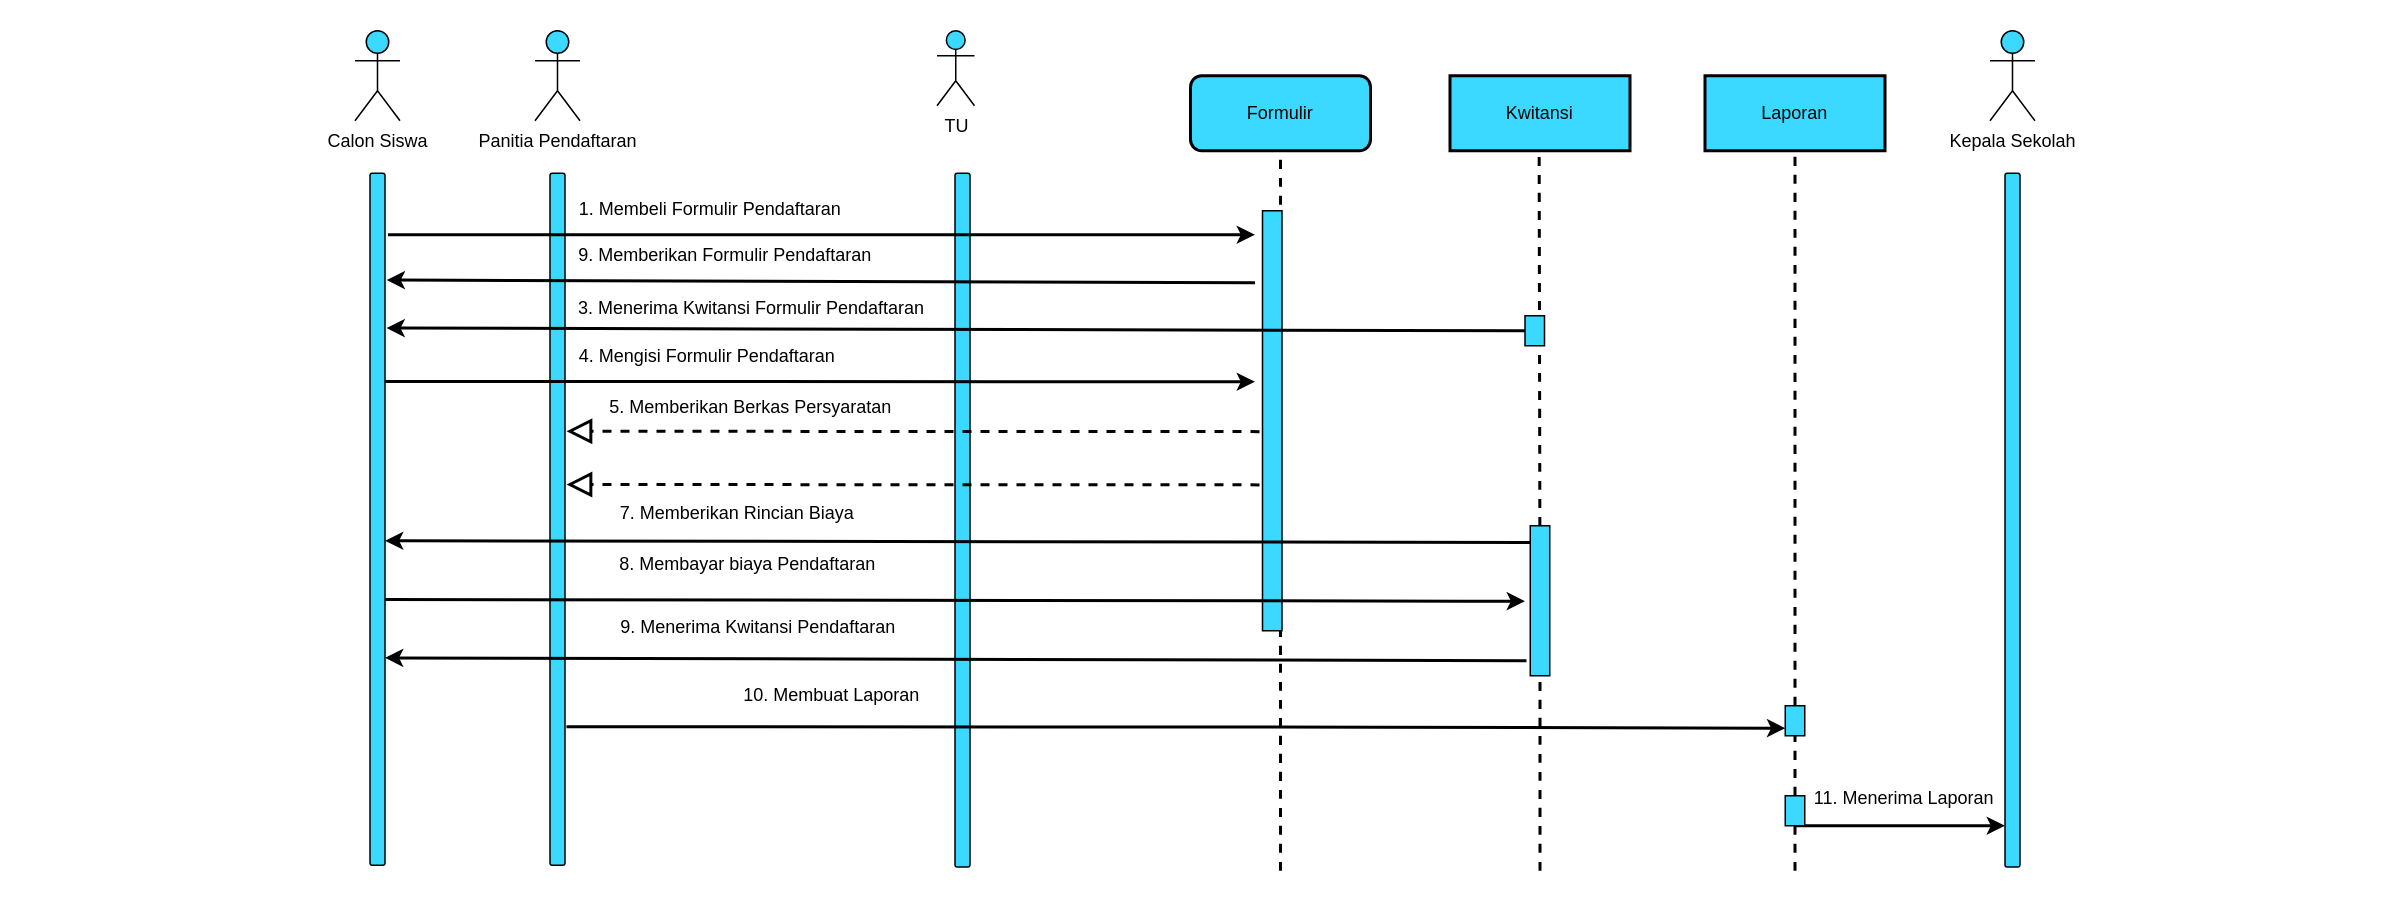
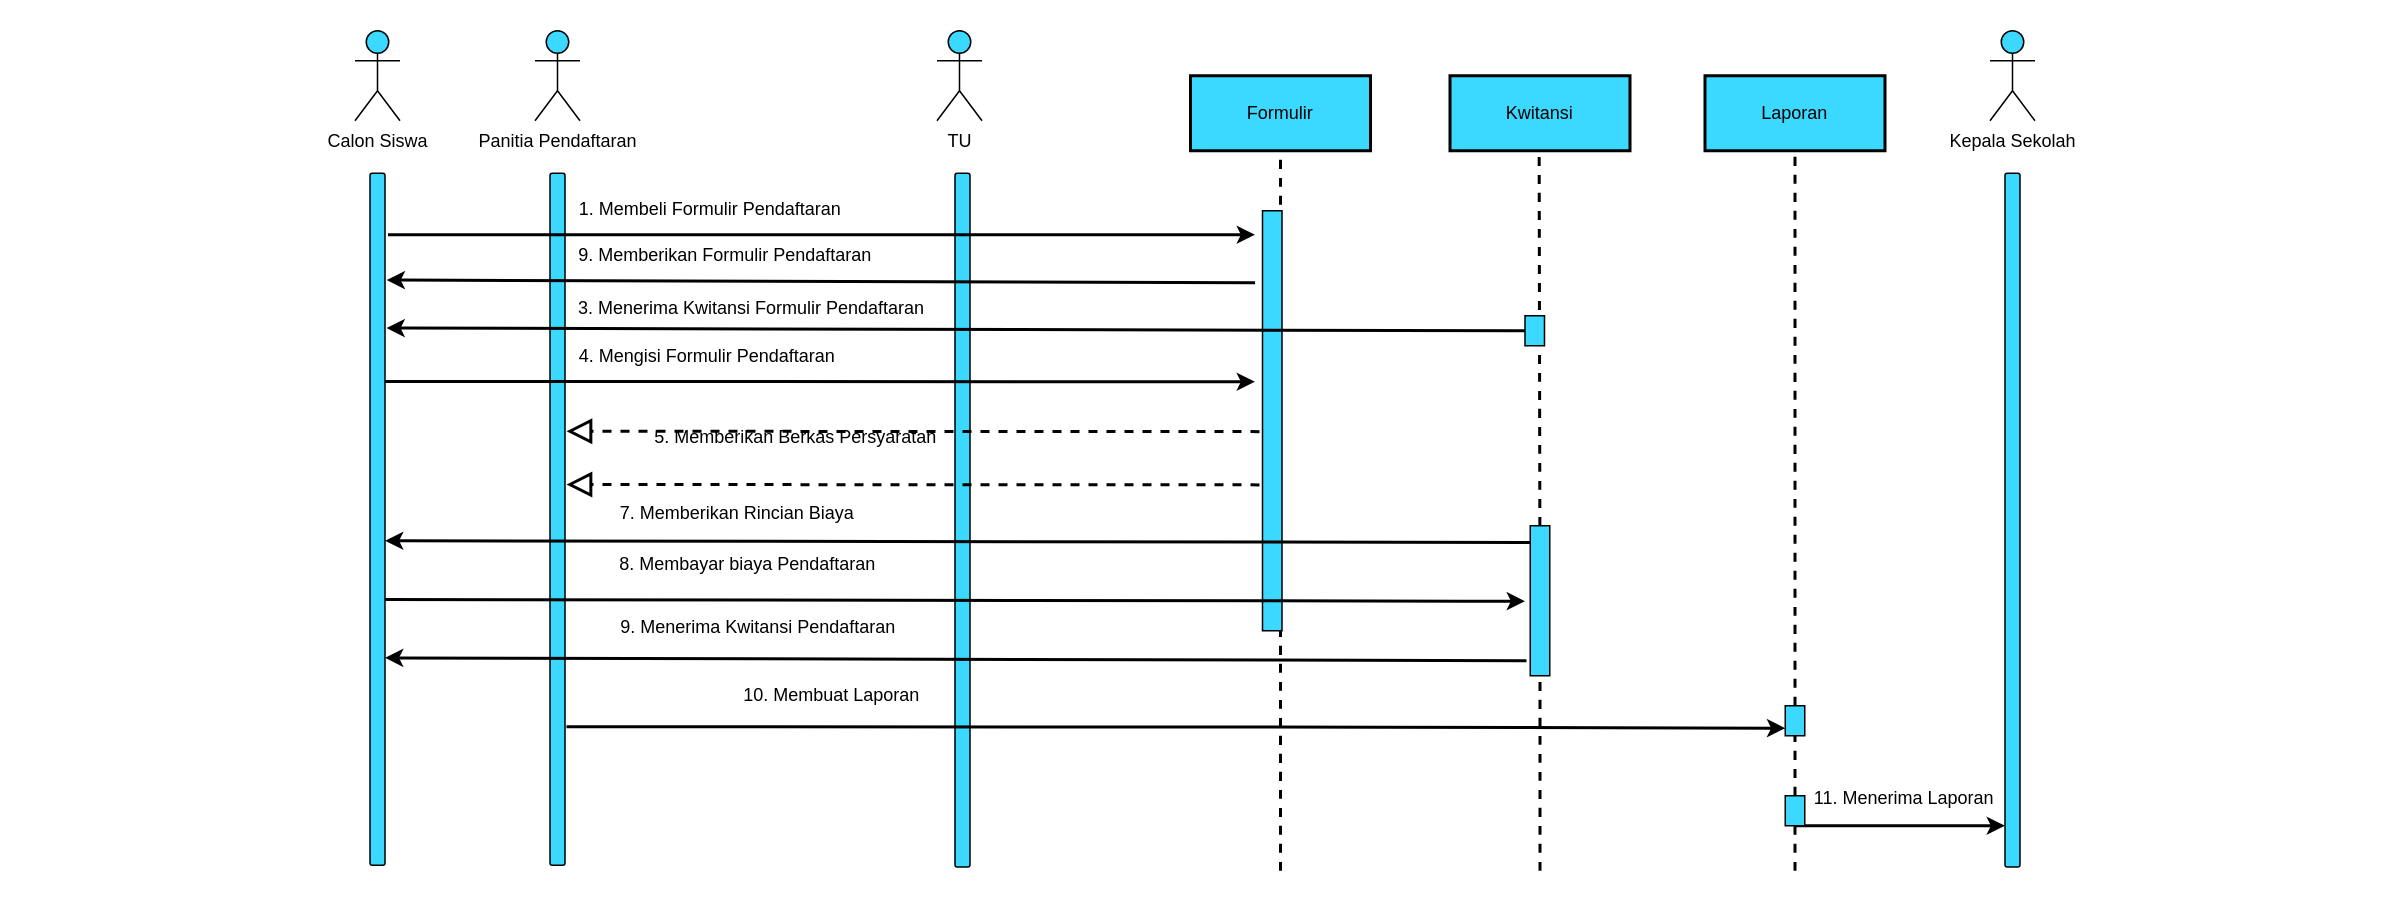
  <mxCell id="0" />
  <mxCell id="1" parent="0" />
  <mxCell id="2" value="Calon Siswa" style="shape=umlActor;verticalLabelPosition=bottom;verticalAlign=top;html=1;outlineConnect=0;fillColor=#3BD8FF;" parent="1" vertex="1"><mxGeometry x="236" y="20" width="30" height="60" as="geometry" /></mxCell>
  <mxCell id="3" value="Panitia Pendaftaran" style="shape=umlActor;verticalLabelPosition=bottom;verticalAlign=top;html=1;outlineConnect=0;fillColor=#3BD8FF;" parent="1" vertex="1"><mxGeometry x="356" y="20" width="30" height="60" as="geometry" /></mxCell>
- <mxCell id="4" value="TU" style="shape=umlActor;verticalLabelPosition=bottom;verticalAlign=top;html=1;outlineConnect=0;fillColor=#3BD8FF;" parent="1" vertex="1"><mxGeometry x="624" y="20" width="25" height="50" as="geometry" /></mxCell>
+ <mxCell id="4" value="TU" style="shape=umlActor;verticalLabelPosition=bottom;verticalAlign=top;html=1;outlineConnect=0;fillColor=#3BD8FF;" parent="1" vertex="1"><mxGeometry x="624" y="20" width="30" height="60" as="geometry" /></mxCell>
  <mxCell id="5" value="Kepala Sekolah" style="shape=umlActor;verticalLabelPosition=bottom;verticalAlign=top;html=1;outlineConnect=0;fillColor=#3BD8FF;" parent="1" vertex="1"><mxGeometry x="1326" y="20" width="30" height="60" as="geometry" /></mxCell>
  <mxCell id="6" value="" style="rounded=1;whiteSpace=wrap;html=1;fillColor=#3BD8FF;rotation=-90;" parent="1" vertex="1"><mxGeometry x="20.38" y="340.63" width="461.25" height="10" as="geometry" /></mxCell>
  <mxCell id="7" value="" style="rounded=1;whiteSpace=wrap;html=1;fillColor=#3BD8FF;rotation=-90;" parent="1" vertex="1"><mxGeometry x="140.38" y="340.63" width="461.25" height="10" as="geometry" /></mxCell>
  <mxCell id="8" value="" style="rounded=1;whiteSpace=wrap;html=1;fillColor=#3BD8FF;rotation=-90;" parent="1" vertex="1"><mxGeometry x="409.75" y="341.25" width="462.5" height="10" as="geometry" /></mxCell>
- <mxCell id="9" value="Formulir" style="whiteSpace=wrap;html=1;fillColor=#3BD8FF;strokeWidth=2;rounded=1;" parent="1" vertex="1"><mxGeometry x="793" y="50" width="120" height="50" as="geometry" /></mxCell>
+ <mxCell id="9" value="Formulir" style="rounded=0;whiteSpace=wrap;html=1;fillColor=#3BD8FF;strokeWidth=2;" parent="1" vertex="1"><mxGeometry x="793" y="50" width="120" height="50" as="geometry" /></mxCell>
  <mxCell id="10" value="Laporan" style="rounded=0;whiteSpace=wrap;html=1;fillColor=#3BD8FF;strokeWidth=2;" parent="1" vertex="1"><mxGeometry x="1136" y="50" width="120" height="50" as="geometry" /></mxCell>
  <mxCell id="11" value="" style="endArrow=classic;html=1;rounded=0;exitX=0.911;exitY=1.2;exitDx=0;exitDy=0;exitPerimeter=0;strokeWidth=2;" parent="1" source="6" edge="1"><mxGeometry width="50" height="50" relative="1" as="geometry"><mxPoint x="476" y="320" as="sourcePoint" /><mxPoint x="836" y="156" as="targetPoint" /></mxGeometry></mxCell>
  <mxCell id="12" value="" style="endArrow=none;dashed=1;html=1;strokeColor=default;strokeWidth=2;curved=1;entryX=0.5;entryY=1;entryDx=0;entryDy=0;" parent="1" target="9" edge="1"><mxGeometry width="50" height="50" relative="1" as="geometry"><mxPoint x="853" y="580" as="sourcePoint" /><mxPoint x="896" y="100" as="targetPoint" /></mxGeometry></mxCell>
  <mxCell id="13" value="" style="rounded=0;whiteSpace=wrap;html=1;strokeWidth=1;fillColor=#3BD8FF;" parent="1" vertex="1"><mxGeometry x="841" y="140" width="13" height="280" as="geometry" /></mxCell>
  <mxCell id="14" value="1. Membeli Formulir Pendaftaran" style="text;html=1;strokeColor=none;fillColor=none;align=center;verticalAlign=middle;whiteSpace=wrap;rounded=0;" parent="1" vertex="1"><mxGeometry x="363" y="124" width="220" height="30" as="geometry" /></mxCell>
  <mxCell id="15" value="" style="endArrow=classic;html=1;rounded=0;exitX=0.75;exitY=1;exitDx=0;exitDy=0;strokeWidth=2;" parent="1" edge="1"><mxGeometry width="50" height="50" relative="1" as="geometry"><mxPoint x="256" y="253.75" as="sourcePoint" /><mxPoint x="836" y="254" as="targetPoint" /><Array as="points"><mxPoint x="796" y="254" /></Array></mxGeometry></mxCell>
  <mxCell id="16" value="9. Memberikan Formulir Pendaftaran" style="text;html=1;strokeColor=none;fillColor=none;align=center;verticalAlign=middle;whiteSpace=wrap;rounded=0;" parent="1" vertex="1"><mxGeometry x="373" y="155" width="220" height="30" as="geometry" /></mxCell>
  <mxCell id="17" value="4. Mengisi Formulir Pendaftaran" style="text;html=1;strokeColor=none;fillColor=none;align=center;verticalAlign=middle;whiteSpace=wrap;rounded=0;" parent="1" vertex="1"><mxGeometry x="361" y="222" width="220" height="30" as="geometry" /></mxCell>
  <mxCell id="18" value="" style="endArrow=classic;html=1;rounded=0;strokeWidth=2;entryX=0.84;entryY=1.111;entryDx=0;entryDy=0;entryPerimeter=0;" parent="1" edge="1"><mxGeometry width="50" height="50" relative="1" as="geometry"><mxPoint x="836" y="188" as="sourcePoint" /><mxPoint x="257.11" y="186.2" as="targetPoint" /></mxGeometry></mxCell>
  <mxCell id="19" value="Kwitansi" style="rounded=0;whiteSpace=wrap;html=1;fillColor=#3BD8FF;strokeWidth=2;" parent="1" vertex="1"><mxGeometry x="966" y="50" width="120" height="50" as="geometry" /></mxCell>
  <mxCell id="20" value="" style="endArrow=none;dashed=1;html=1;strokeColor=default;strokeWidth=2;curved=1;entryX=0.5;entryY=1;entryDx=0;entryDy=0;startArrow=none;" parent="1" edge="1" source="31"><mxGeometry width="50" height="50" relative="1" as="geometry"><mxPoint x="1025.44" y="510" as="sourcePoint" /><mxPoint x="1025.44" y="100" as="targetPoint" /></mxGeometry></mxCell>
  <mxCell id="21" value="" style="rounded=0;whiteSpace=wrap;html=1;strokeWidth=1;fillColor=#3BD8FF;" parent="1" vertex="1"><mxGeometry x="1016" y="210" width="13" height="20" as="geometry" /></mxCell>
  <mxCell id="22" value="" style="endArrow=classic;html=1;rounded=0;strokeWidth=2;exitX=0;exitY=0.5;exitDx=0;exitDy=0;" parent="1" edge="1" source="21"><mxGeometry width="50" height="50" relative="1" as="geometry"><mxPoint x="1007" y="220" as="sourcePoint" /><mxPoint x="257" y="218.2" as="targetPoint" /></mxGeometry></mxCell>
  <mxCell id="23" value="3. Menerima Kwitansi Formulir Pendaftaran" style="text;html=1;strokeColor=none;fillColor=none;align=center;verticalAlign=middle;whiteSpace=wrap;rounded=0;" parent="1" vertex="1"><mxGeometry x="377" y="187" width="247" height="35" as="geometry" /></mxCell>
  <mxCell id="24" value="" style="endArrow=block;dashed=1;endFill=0;endSize=12;html=1;rounded=0;entryX=0.532;entryY=1.2;entryDx=0;entryDy=0;entryPerimeter=0;exitX=-0.077;exitY=0.593;exitDx=0;exitDy=0;exitPerimeter=0;strokeWidth=2;" edge="1" parent="1"><mxGeometry width="160" relative="1" as="geometry"><mxPoint x="838.999" y="287.25" as="sourcePoint" /><mxPoint x="377" y="287" as="targetPoint" /></mxGeometry></mxCell>
- <mxCell id="25" value="5. Memberikan Berkas Persyaratan" style="text;html=1;strokeColor=none;fillColor=none;align=center;verticalAlign=middle;whiteSpace=wrap;rounded=0;" vertex="1" parent="1"><mxGeometry x="390" y="256" width="220" height="30" as="geometry" /></mxCell>
+ <mxCell id="25" value="5. Memberikan Berkas Persyaratan" style="text;html=1;strokeColor=none;fillColor=none;align=center;verticalAlign=middle;whiteSpace=wrap;rounded=0;" vertex="1" parent="1"><mxGeometry x="420" y="276" width="220" height="30" as="geometry" /></mxCell>
  <mxCell id="26" value="" style="endArrow=block;dashed=1;endFill=0;endSize=12;html=1;rounded=0;entryX=0.532;entryY=1.2;entryDx=0;entryDy=0;entryPerimeter=0;exitX=-0.077;exitY=0.593;exitDx=0;exitDy=0;exitPerimeter=0;strokeWidth=2;" edge="1" parent="1"><mxGeometry width="160" relative="1" as="geometry"><mxPoint x="838.999" y="322.75" as="sourcePoint" /><mxPoint x="377" y="322.5" as="targetPoint" /></mxGeometry></mxCell>
  <mxCell id="27" value="" style="endArrow=classic;html=1;rounded=0;strokeWidth=2;entryX=0.84;entryY=1.111;entryDx=0;entryDy=0;entryPerimeter=0;exitX=0.5;exitY=0.111;exitDx=0;exitDy=0;exitPerimeter=0;" edge="1" parent="1" source="31"><mxGeometry width="50" height="50" relative="1" as="geometry"><mxPoint x="1012.997" y="361.93" as="sourcePoint" /><mxPoint x="256" y="360" as="targetPoint" /></mxGeometry></mxCell>
  <mxCell id="28" value="7. Memberikan Rincian Biaya" style="text;html=1;strokeColor=none;fillColor=none;align=center;verticalAlign=middle;whiteSpace=wrap;rounded=0;" vertex="1" parent="1"><mxGeometry x="381" y="327" width="220" height="30" as="geometry" /></mxCell>
  <mxCell id="29" value="" style="endArrow=classic;html=1;rounded=0;exitX=0.384;exitY=0.999;exitDx=0;exitDy=0;strokeWidth=2;exitPerimeter=0;" edge="1" parent="1" source="6"><mxGeometry width="50" height="50" relative="1" as="geometry"><mxPoint x="436" y="400" as="sourcePoint" /><mxPoint x="1016" y="400.25" as="targetPoint" /><Array as="points"><mxPoint x="976" y="400.25" /></Array></mxGeometry></mxCell>
  <mxCell id="30" value="8. Membayar biaya Pendaftaran" style="text;html=1;strokeColor=none;fillColor=none;align=center;verticalAlign=middle;whiteSpace=wrap;rounded=0;" vertex="1" parent="1"><mxGeometry x="388" y="361" width="220" height="30" as="geometry" /></mxCell>
  <mxCell id="31" value="" style="rounded=0;whiteSpace=wrap;html=1;strokeWidth=1;fillColor=#3BD8FF;" vertex="1" parent="1"><mxGeometry x="1019.5" y="350" width="13" height="100" as="geometry" /></mxCell>
  <mxCell id="32" value="" style="endArrow=none;dashed=1;html=1;strokeColor=default;strokeWidth=2;curved=1;entryX=0.5;entryY=1;entryDx=0;entryDy=0;" edge="1" parent="1" target="31"><mxGeometry width="50" height="50" relative="1" as="geometry"><mxPoint x="1026" y="580" as="sourcePoint" /><mxPoint x="1025.44" y="100" as="targetPoint" /></mxGeometry></mxCell>
  <mxCell id="33" value="" style="endArrow=classic;html=1;rounded=0;strokeWidth=2;entryX=0.84;entryY=1.111;entryDx=0;entryDy=0;entryPerimeter=0;exitX=-0.192;exitY=0.9;exitDx=0;exitDy=0;exitPerimeter=0;" edge="1" parent="1" source="31"><mxGeometry width="50" height="50" relative="1" as="geometry"><mxPoint x="1012.997" y="440" as="sourcePoint" /><mxPoint x="256" y="438.07" as="targetPoint" /></mxGeometry></mxCell>
  <mxCell id="34" value="9. Menerima Kwitansi Pendaftaran" style="text;html=1;strokeColor=none;fillColor=none;align=center;verticalAlign=middle;whiteSpace=wrap;rounded=0;" vertex="1" parent="1"><mxGeometry x="395" y="403" width="220" height="30" as="geometry" /></mxCell>
  <mxCell id="35" value="" style="endArrow=none;dashed=1;html=1;strokeColor=default;strokeWidth=2;curved=1;startArrow=none;" edge="1" parent="1" source="39"><mxGeometry width="50" height="50" relative="1" as="geometry"><mxPoint x="1196" y="508" as="sourcePoint" /><mxPoint x="1196" y="99" as="targetPoint" /></mxGeometry></mxCell>
  <mxCell id="36" value="" style="rounded=1;whiteSpace=wrap;html=1;fillColor=#3BD8FF;rotation=-90;" vertex="1" parent="1"><mxGeometry x="1109.75" y="341.25" width="462.5" height="10" as="geometry" /></mxCell>
  <mxCell id="37" value="" style="endArrow=classic;html=1;rounded=0;exitX=0.75;exitY=1;exitDx=0;exitDy=0;strokeWidth=2;entryX=0;entryY=0.75;entryDx=0;entryDy=0;" edge="1" parent="1" target="39"><mxGeometry width="50" height="50" relative="1" as="geometry"><mxPoint x="377" y="484" as="sourcePoint" /><mxPoint x="1156" y="484" as="targetPoint" /><Array as="points"><mxPoint x="917" y="484.25" /></Array></mxGeometry></mxCell>
  <mxCell id="38" value="10. Membuat Laporan" style="text;html=1;strokeColor=none;fillColor=none;align=center;verticalAlign=middle;whiteSpace=wrap;rounded=0;" vertex="1" parent="1"><mxGeometry x="443.5" y="448" width="220" height="30" as="geometry" /></mxCell>
  <mxCell id="39" value="" style="rounded=0;whiteSpace=wrap;html=1;strokeWidth=1;fillColor=#3BD8FF;" vertex="1" parent="1"><mxGeometry x="1189.5" y="470" width="13" height="20" as="geometry" /></mxCell>
  <mxCell id="40" value="" style="endArrow=none;dashed=1;html=1;strokeColor=default;strokeWidth=2;curved=1;startArrow=none;" edge="1" parent="1" source="42" target="39"><mxGeometry width="50" height="50" relative="1" as="geometry"><mxPoint x="1196" y="580" as="sourcePoint" /><mxPoint x="1196" y="99" as="targetPoint" /></mxGeometry></mxCell>
  <mxCell id="41" value="" style="endArrow=classic;html=1;rounded=0;exitX=0.75;exitY=1;exitDx=0;exitDy=0;strokeWidth=2;" edge="1" parent="1"><mxGeometry width="50" height="50" relative="1" as="geometry"><mxPoint x="1196" y="550" as="sourcePoint" /><mxPoint x="1336" y="550" as="targetPoint" /><Array as="points" /></mxGeometry></mxCell>
  <mxCell id="42" value="" style="rounded=0;whiteSpace=wrap;html=1;strokeWidth=1;fillColor=#3BD8FF;" vertex="1" parent="1"><mxGeometry x="1189.5" y="530" width="13" height="20" as="geometry" /></mxCell>
  <mxCell id="43" value="" style="endArrow=none;dashed=1;html=1;strokeColor=default;strokeWidth=2;curved=1;startArrow=none;" edge="1" parent="1" target="42"><mxGeometry width="50" height="50" relative="1" as="geometry"><mxPoint x="1196" y="580" as="sourcePoint" /><mxPoint x="1196" y="490" as="targetPoint" /></mxGeometry></mxCell>
  <mxCell id="44" value="11. Menerima Laporan" style="text;html=1;strokeColor=none;fillColor=none;align=center;verticalAlign=middle;whiteSpace=wrap;rounded=0;" vertex="1" parent="1"><mxGeometry x="1159" y="517" width="220" height="30" as="geometry" /></mxCell>
